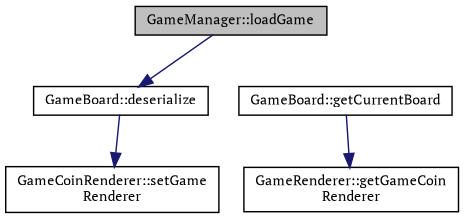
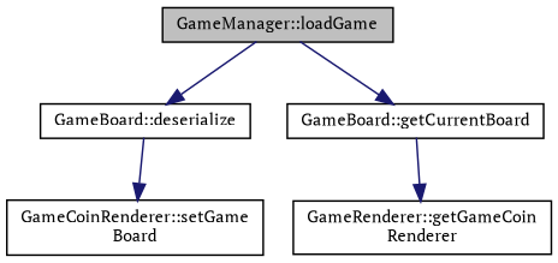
  digraph {
    fontname="PT Serif"
    rankdir=TB
    node [color=black fillcolor=white fontname="PT Serif" fontsize=10 shape=record style=filled]
    edge [color=midnightblue fontname="PT Serif" fontsize=10 labelfontname=Helvetica labelfontsize=10 style=solid]
    n1 [fillcolor=grey75 fontcolor=black height=0.2 label="GameManager::loadGame" width=0.4]
    n2 [height=0.2 label="GameBoard::deserialize" width=0.4]
    n3 [height=0.2 label="GameBoard::getCurrentBoard" width=0.4]
-   n4 [height=0.2 label="GameCoinRenderer::setGame\lRenderer" width=0.4]
+   n4 [height=0.2 label="GameCoinRenderer::setGame\lBoard" width=0.4]
    n5 [height=0.2 label="GameRenderer::getGameCoin\lRenderer" width=0.4]
    n1 -> n2
+   n1 -> n3
    n2 -> n4
    n3 -> n5
  }
